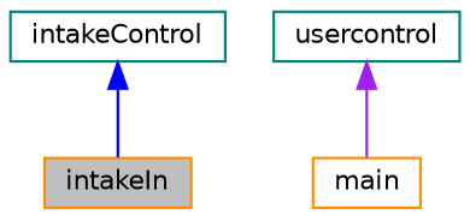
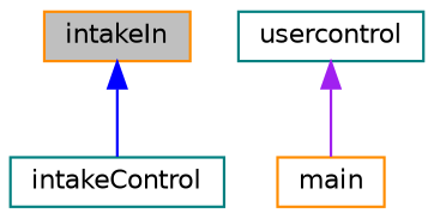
  digraph {
    rankdir=TB
    node [color=darkorange fillcolor=white fontname=Helvetica fontsize=10 shape=record style=filled]
    edge [dir=back fontname=Helvetica fontsize=10 labelfontname=Helvetica labelfontsize=10 style=solid]
    n1 [fillcolor=grey75 fontcolor=black height=0.2 label=intakeIn width=0.4]
    n2 [color=teal height=0.2 label=intakeControl width=0.4]
    n3 [color=teal height=0.2 label=usercontrol width=0.4]
    n4 [height=0.2 label=main width=0.4]
-   n2 -> n1 [color=blue]
+   n1 -> n2 [color=blue]
    n3 -> n4 [color=purple]
  }
